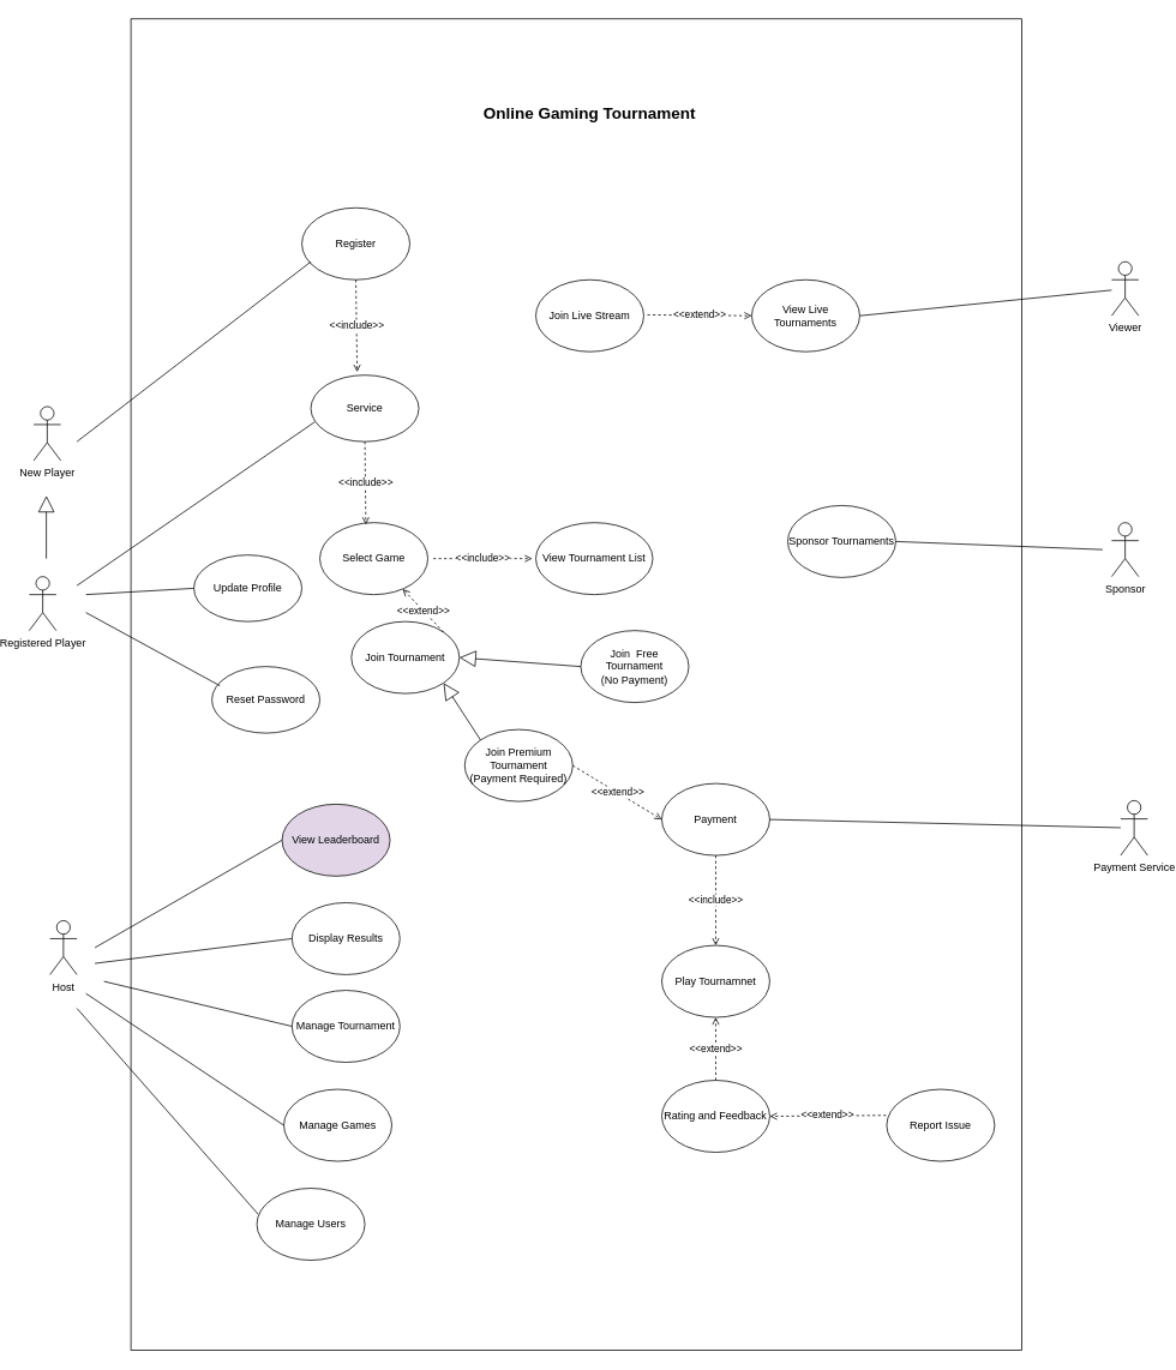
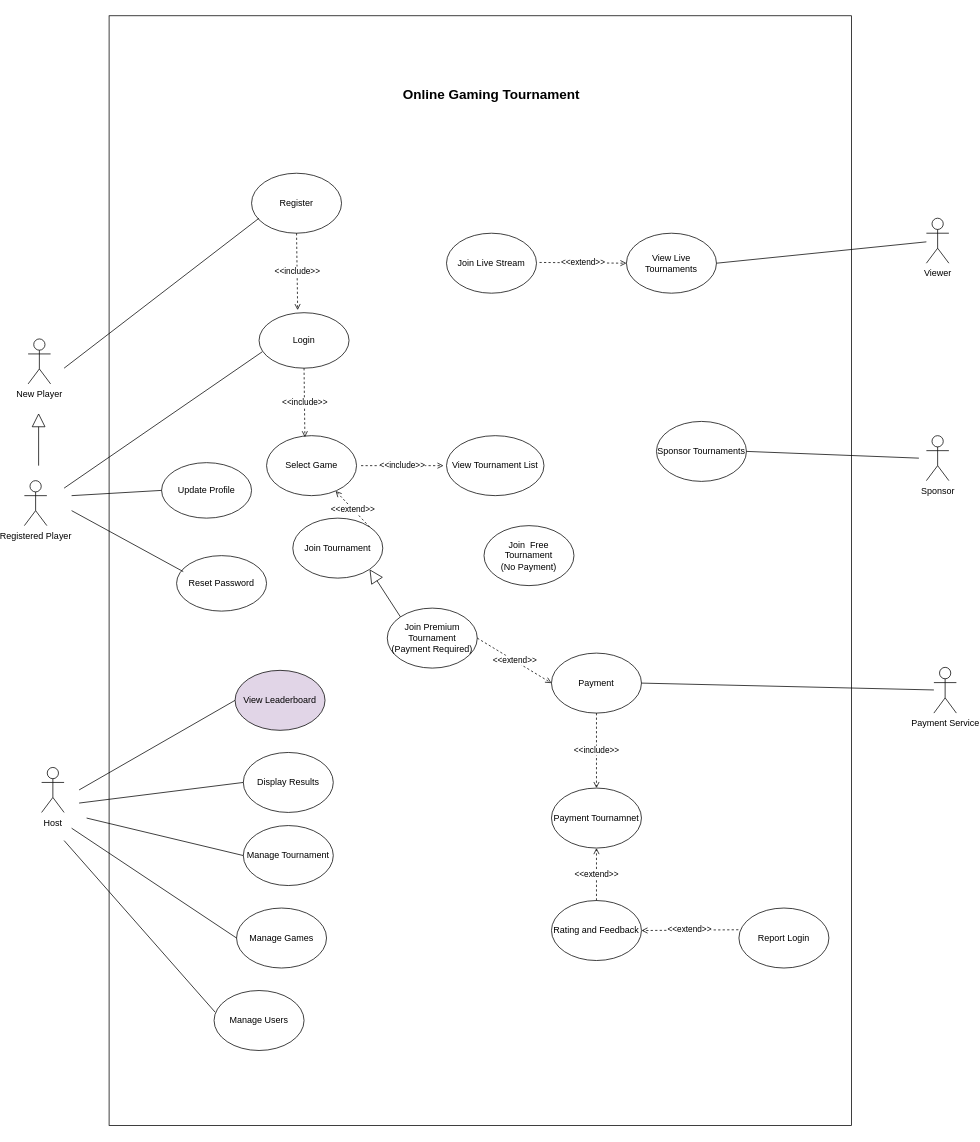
  <mxCell id="0" />
  <mxCell id="1" parent="0" />
  <mxCell id="2" value="" style="rounded=0;whiteSpace=wrap;html=1;" parent="1" vertex="1"><mxGeometry x="133" y="20" width="990" height="1480" as="geometry" /></mxCell>
  <mxCell id="3" value="Host" style="shape=umlActor;verticalLabelPosition=bottom;verticalAlign=top;html=1;outlineConnect=0;" parent="1" vertex="1"><mxGeometry x="43" y="1022.5" width="30" height="60" as="geometry" /></mxCell>
  <mxCell id="4" value="Sponsor" style="shape=umlActor;verticalLabelPosition=bottom;verticalAlign=top;html=1;outlineConnect=0;" parent="1" vertex="1"><mxGeometry x="1223" y="580" width="30" height="60" as="geometry" /></mxCell>
  <mxCell id="5" value="Register" style="ellipse;whiteSpace=wrap;html=1;strokeWidth=1;" parent="1" vertex="1"><mxGeometry x="323" y="230" width="120" height="80" as="geometry" /></mxCell>
- <mxCell id="6" value="Service" style="ellipse;whiteSpace=wrap;html=1;strokeWidth=1;" parent="1" vertex="1"><mxGeometry x="333" y="416" width="120" height="74" as="geometry" /></mxCell>
+ <mxCell id="6" value="Login" style="ellipse;whiteSpace=wrap;html=1;strokeWidth=1;" parent="1" vertex="1"><mxGeometry x="333" y="416" width="120" height="74" as="geometry" /></mxCell>
  <mxCell id="7" value="View Tournament List" style="ellipse;whiteSpace=wrap;html=1;strokeWidth=1;" parent="1" vertex="1"><mxGeometry x="583" y="580" width="130" height="80" as="geometry" /></mxCell>
  <mxCell id="8" value="Manage Tournament" style="ellipse;whiteSpace=wrap;html=1;strokeWidth=1;" parent="1" vertex="1"><mxGeometry x="312" y="1100" width="120" height="80" as="geometry" /></mxCell>
  <mxCell id="9" value="Manage Games" style="ellipse;whiteSpace=wrap;html=1;strokeWidth=1;" parent="1" vertex="1"><mxGeometry x="303" y="1210" width="120" height="80" as="geometry" /></mxCell>
  <mxCell id="10" value="Manage Users" style="ellipse;whiteSpace=wrap;html=1;strokeWidth=1;" parent="1" vertex="1"><mxGeometry x="273" y="1320" width="120" height="80" as="geometry" /></mxCell>
  <mxCell id="11" value="Sponsor Tournaments" style="ellipse;whiteSpace=wrap;html=1;strokeWidth=1;" parent="1" vertex="1"><mxGeometry x="863" y="561" width="120" height="80" as="geometry" /></mxCell>
  <mxCell id="12" value="View Leaderboard" style="ellipse;whiteSpace=wrap;html=1;strokeWidth=1;fillColor=#e1d5e7;" parent="1" vertex="1"><mxGeometry x="301" y="893" width="120" height="80" as="geometry" /></mxCell>
  <mxCell id="13" value="Viewer" style="shape=umlActor;verticalLabelPosition=bottom;verticalAlign=top;html=1;outlineConnect=0;" parent="1" vertex="1"><mxGeometry x="1223" y="290" width="30" height="60" as="geometry" /></mxCell>
  <mxCell id="14" value="Registered Player" style="shape=umlActor;verticalLabelPosition=bottom;verticalAlign=top;html=1;outlineConnect=0;" parent="1" vertex="1"><mxGeometry x="20" y="640" width="30" height="60" as="geometry" /></mxCell>
  <mxCell id="15" value="" style="endArrow=block;endSize=16;endFill=0;html=1;rounded=0;" parent="1" edge="1"><mxGeometry width="160" relative="1" as="geometry"><mxPoint x="39" y="620" as="sourcePoint" /><mxPoint x="39" y="550" as="targetPoint" /></mxGeometry></mxCell>
  <mxCell id="16" value="" style="endArrow=none;html=1;rounded=0;entryX=0.036;entryY=0.704;entryDx=0;entryDy=0;entryPerimeter=0;" parent="1" target="6" edge="1"><mxGeometry width="50" height="50" relative="1" as="geometry"><mxPoint x="73" y="650" as="sourcePoint" /><mxPoint x="273" y="470" as="targetPoint" /></mxGeometry></mxCell>
  <mxCell id="17" value="" style="endArrow=none;html=1;rounded=0;entryX=0;entryY=0.5;entryDx=0;entryDy=0;" parent="1" target="8" edge="1"><mxGeometry width="50" height="50" relative="1" as="geometry"><mxPoint x="103" y="1090" as="sourcePoint" /><mxPoint x="301.12" y="1127.5" as="targetPoint" /></mxGeometry></mxCell>
  <mxCell id="18" value="Select Game" style="ellipse;whiteSpace=wrap;html=1;strokeWidth=1;" parent="1" vertex="1"><mxGeometry x="343" y="580" width="120" height="80" as="geometry" /></mxCell>
  <mxCell id="19" value="" style="endArrow=none;html=1;rounded=0;entryX=0;entryY=0.5;entryDx=0;entryDy=0;" parent="1" target="9" edge="1"><mxGeometry width="50" height="50" relative="1" as="geometry"><mxPoint x="83" y="1103.5" as="sourcePoint" /><mxPoint x="293" y="1223.5" as="targetPoint" /></mxGeometry></mxCell>
  <mxCell id="20" value="Join Tournament" style="ellipse;whiteSpace=wrap;html=1;strokeWidth=1;" parent="1" vertex="1"><mxGeometry x="378" y="690" width="120" height="80" as="geometry" /></mxCell>
  <mxCell id="21" value="" style="endArrow=none;html=1;rounded=0;entryX=0;entryY=0.5;entryDx=0;entryDy=0;" parent="1" target="12" edge="1"><mxGeometry width="50" height="50" relative="1" as="geometry"><mxPoint x="93" y="1052.5" as="sourcePoint" /><mxPoint x="303" y="1002.5" as="targetPoint" /></mxGeometry></mxCell>
  <mxCell id="22" value="" style="endArrow=none;html=1;rounded=0;entryX=0.083;entryY=0.75;entryDx=0;entryDy=0;entryPerimeter=0;" parent="1" target="5" edge="1"><mxGeometry width="50" height="50" relative="1" as="geometry"><mxPoint x="73" y="490" as="sourcePoint" /><mxPoint x="263" y="350" as="targetPoint" /></mxGeometry></mxCell>
  <mxCell id="23" value="New Player" style="shape=umlActor;verticalLabelPosition=bottom;verticalAlign=top;html=1;outlineConnect=0;" parent="1" vertex="1"><mxGeometry x="25" y="451" width="30" height="60" as="geometry" /></mxCell>
  <mxCell id="24" value="" style="endArrow=none;html=1;rounded=0;exitX=1;exitY=0.5;exitDx=0;exitDy=0;" parent="1" source="11" edge="1"><mxGeometry width="50" height="50" relative="1" as="geometry"><mxPoint x="894.72" y="750" as="sourcePoint" /><mxPoint x="1213" y="610" as="targetPoint" /></mxGeometry></mxCell>
  <mxCell id="25" value="&lt;font style=&quot;font-size: 18px;&quot;&gt;&lt;b&gt;Online Gaming Tournament&lt;/b&gt;&lt;/font&gt;" style="text;html=1;align=center;verticalAlign=middle;whiteSpace=wrap;rounded=0;" parent="1" vertex="1"><mxGeometry x="468" y="110" width="350" height="30" as="geometry" /></mxCell>
  <mxCell id="26" value="Payment" style="ellipse;whiteSpace=wrap;html=1;strokeWidth=1;" parent="1" vertex="1"><mxGeometry x="723" y="870" width="120" height="80" as="geometry" /></mxCell>
  <mxCell id="27" value="Payment Service" style="shape=umlActor;verticalLabelPosition=bottom;verticalAlign=top;html=1;outlineConnect=0;" parent="1" vertex="1"><mxGeometry x="1233" y="889" width="30" height="61" as="geometry" /></mxCell>
  <mxCell id="28" value="" style="endArrow=none;html=1;rounded=0;exitX=1;exitY=0.5;exitDx=0;exitDy=0;" parent="1" source="26" target="27" edge="1"><mxGeometry width="50" height="50" relative="1" as="geometry"><mxPoint x="618.5" y="912" as="sourcePoint" /><mxPoint x="873" y="1005" as="targetPoint" /></mxGeometry></mxCell>
  <mxCell id="29" value="&amp;lt;&amp;lt;include&amp;gt;&amp;gt;" style="endArrow=open;dashed=1;html=1;endFill=0;rounded=0;exitX=0.5;exitY=1;exitDx=0;exitDy=0;entryX=0.429;entryY=-0.047;entryDx=0;entryDy=0;entryPerimeter=0;" parent="1" source="5" target="6" edge="1"><mxGeometry width="50" height="50" relative="1" as="geometry"><mxPoint x="338.88" y="365.4" as="sourcePoint" /><mxPoint x="336.64" y="412.6" as="targetPoint" /></mxGeometry></mxCell>
  <mxCell id="30" value="&amp;lt;&amp;lt;include&amp;gt;&amp;gt;" style="endArrow=open;dashed=1;html=1;endFill=0;rounded=0;exitX=0.5;exitY=1;exitDx=0;exitDy=0;entryX=0.426;entryY=0.03;entryDx=0;entryDy=0;entryPerimeter=0;" parent="1" source="6" edge="1"><mxGeometry width="50" height="50" relative="1" as="geometry"><mxPoint x="346" y="490" as="sourcePoint" /><mxPoint x="394.12" y="582.1" as="targetPoint" /></mxGeometry></mxCell>
- <mxCell id="31" value="Play Tournamnet" style="ellipse;whiteSpace=wrap;html=1;strokeWidth=1;" parent="1" vertex="1"><mxGeometry x="723" y="1050" width="120" height="80" as="geometry" /></mxCell>
+ <mxCell id="31" value="Payment Tournamnet" style="ellipse;whiteSpace=wrap;html=1;strokeWidth=1;" parent="1" vertex="1"><mxGeometry x="723" y="1050" width="120" height="80" as="geometry" /></mxCell>
  <mxCell id="32" value="&amp;lt;&amp;lt;include&amp;gt;&amp;gt;" style="endArrow=open;dashed=1;html=1;endFill=0;rounded=0;exitX=0.5;exitY=1;exitDx=0;exitDy=0;" parent="1" source="26" edge="1"><mxGeometry width="50" height="50" relative="1" as="geometry"><mxPoint x="793" y="1130" as="sourcePoint" /><mxPoint x="783" y="1050" as="targetPoint" /></mxGeometry></mxCell>
  <mxCell id="33" value="View Live Tournaments" style="ellipse;whiteSpace=wrap;html=1;strokeWidth=1;" parent="1" vertex="1"><mxGeometry x="823" y="310" width="120" height="80" as="geometry" /></mxCell>
  <mxCell id="34" value="" style="endArrow=none;html=1;rounded=0;exitX=1;exitY=0.5;exitDx=0;exitDy=0;" parent="1" source="33" target="13" edge="1"><mxGeometry width="50" height="50" relative="1" as="geometry"><mxPoint x="238" y="501" as="sourcePoint" /><mxPoint x="978" y="361" as="targetPoint" /></mxGeometry></mxCell>
  <mxCell id="35" value="Join Live Stream" style="ellipse;whiteSpace=wrap;html=1;strokeWidth=1;" parent="1" vertex="1"><mxGeometry x="583" y="310" width="120" height="80" as="geometry" /></mxCell>
  <mxCell id="36" value="&lt;div&gt;&amp;lt;&amp;lt;extend&amp;gt;&amp;gt;&lt;/div&gt;" style="endArrow=open;dashed=1;html=1;endFill=0;rounded=0;exitX=-0.006;exitY=0.362;exitDx=0;exitDy=0;exitPerimeter=0;entryX=1;entryY=0.5;entryDx=0;entryDy=0;" parent="1" source="37" target="49" edge="1"><mxGeometry width="50" height="50" relative="1" as="geometry"><mxPoint x="910" y="1289" as="sourcePoint" /><mxPoint x="853" y="1260" as="targetPoint" /></mxGeometry></mxCell>
- <mxCell id="37" value="Report Issue" style="ellipse;whiteSpace=wrap;html=1;strokeWidth=1;" parent="1" vertex="1"><mxGeometry x="973" y="1210" width="120" height="80" as="geometry" /></mxCell>
+ <mxCell id="37" value="Report Login" style="ellipse;whiteSpace=wrap;html=1;strokeWidth=1;" parent="1" vertex="1"><mxGeometry x="973" y="1210" width="120" height="80" as="geometry" /></mxCell>
  <mxCell id="38" value="Update Profile" style="ellipse;whiteSpace=wrap;html=1;strokeWidth=1;" parent="1" vertex="1"><mxGeometry x="203" y="616" width="120" height="74" as="geometry" /></mxCell>
  <mxCell id="39" value="Reset Password" style="ellipse;whiteSpace=wrap;html=1;strokeWidth=1;" parent="1" vertex="1"><mxGeometry x="223" y="740" width="120" height="74" as="geometry" /></mxCell>
  <mxCell id="40" value="" style="endArrow=none;html=1;rounded=0;entryX=0;entryY=0.5;entryDx=0;entryDy=0;" parent="1" target="38" edge="1"><mxGeometry width="50" height="50" relative="1" as="geometry"><mxPoint x="83" y="660" as="sourcePoint" /><mxPoint x="283" y="630" as="targetPoint" /></mxGeometry></mxCell>
  <mxCell id="41" value="" style="endArrow=none;html=1;rounded=0;entryX=0.074;entryY=0.288;entryDx=0;entryDy=0;entryPerimeter=0;" parent="1" target="39" edge="1"><mxGeometry width="50" height="50" relative="1" as="geometry"><mxPoint x="83" y="680" as="sourcePoint" /><mxPoint x="192" y="653" as="targetPoint" /></mxGeometry></mxCell>
  <mxCell id="42" value="" style="endArrow=none;html=1;rounded=0;entryX=0.012;entryY=0.361;entryDx=0;entryDy=0;entryPerimeter=0;" parent="1" edge="1" target="10"><mxGeometry width="50" height="50" relative="1" as="geometry"><mxPoint x="73" y="1120" as="sourcePoint" /><mxPoint x="259" y="1524" as="targetPoint" /></mxGeometry></mxCell>
  <mxCell id="43" value="Display Results" style="ellipse;whiteSpace=wrap;html=1;strokeWidth=1;" parent="1" vertex="1"><mxGeometry x="312" y="1002.5" width="120" height="80" as="geometry" /></mxCell>
  <mxCell id="44" value="" style="endArrow=none;html=1;rounded=0;entryX=0;entryY=0.5;entryDx=0;entryDy=0;" parent="1" target="43" edge="1"><mxGeometry width="50" height="50" relative="1" as="geometry"><mxPoint x="93" y="1070" as="sourcePoint" /><mxPoint x="311" y="1118.5" as="targetPoint" /></mxGeometry></mxCell>
  <mxCell id="45" value="Join&amp;nbsp; Free Tournament&lt;br&gt;(No Payment)" style="ellipse;whiteSpace=wrap;html=1;strokeWidth=1;" parent="1" vertex="1"><mxGeometry x="633" y="700" width="120" height="80" as="geometry" /></mxCell>
  <mxCell id="46" value="Join Premium Tournament&lt;br&gt;(Payment Required)" style="ellipse;whiteSpace=wrap;html=1;strokeWidth=1;" parent="1" vertex="1"><mxGeometry x="504" y="810" width="120" height="80" as="geometry" /></mxCell>
- <mxCell id="47" value="" style="endArrow=block;endSize=16;endFill=0;html=1;rounded=0;entryX=1;entryY=0.5;entryDx=0;entryDy=0;exitX=0;exitY=0.5;exitDx=0;exitDy=0;" parent="1" source="45" target="20" edge="1"><mxGeometry width="160" relative="1" as="geometry"><mxPoint x="549" y="680" as="sourcePoint" /><mxPoint x="463" y="730" as="targetPoint" /></mxGeometry></mxCell>
  <mxCell id="48" value="" style="endArrow=block;endSize=16;endFill=0;html=1;rounded=0;entryX=1;entryY=1;entryDx=0;entryDy=0;exitX=0;exitY=0;exitDx=0;exitDy=0;" parent="1" source="46" target="20" edge="1"><mxGeometry width="160" relative="1" as="geometry"><mxPoint x="416" y="620" as="sourcePoint" /><mxPoint x="371" y="650" as="targetPoint" /></mxGeometry></mxCell>
  <mxCell id="49" value="Rating and Feedback" style="ellipse;whiteSpace=wrap;html=1;strokeWidth=1;" parent="1" vertex="1"><mxGeometry x="723" y="1200" width="120" height="80" as="geometry" /></mxCell>
  <mxCell id="50" value="&lt;div&gt;&amp;lt;&amp;lt;extend&amp;gt;&amp;gt;&lt;/div&gt;" style="endArrow=open;dashed=1;html=1;endFill=0;rounded=0;entryX=0.5;entryY=1;entryDx=0;entryDy=0;exitX=0.5;exitY=0;exitDx=0;exitDy=0;" parent="1" source="49" edge="1" target="31"><mxGeometry width="50" height="50" relative="1" as="geometry"><mxPoint x="840.52" y="1441" as="sourcePoint" /><mxPoint x="773" y="1290" as="targetPoint" /></mxGeometry></mxCell>
  <mxCell id="51" value="&lt;div&gt;&amp;lt;&amp;lt;extend&amp;gt;&amp;gt;&lt;/div&gt;" style="endArrow=open;dashed=1;html=1;endFill=0;rounded=0;entryX=0;entryY=0.5;entryDx=0;entryDy=0;" edge="1" parent="1" target="33"><mxGeometry width="50" height="50" relative="1" as="geometry"><mxPoint x="707" y="349" as="sourcePoint" /><mxPoint x="817" y="349" as="targetPoint" /></mxGeometry></mxCell>
  <mxCell id="52" value="&amp;lt;&amp;lt;include&amp;gt;&amp;gt;" style="endArrow=open;dashed=1;html=1;endFill=0;rounded=0;" edge="1" parent="1"><mxGeometry width="50" height="50" relative="1" as="geometry"><mxPoint x="469" y="620" as="sourcePoint" /><mxPoint x="579" y="620" as="targetPoint" /></mxGeometry></mxCell>
  <mxCell id="53" value="&lt;div&gt;&amp;lt;&amp;lt;extend&amp;gt;&amp;gt;&lt;/div&gt;" style="endArrow=open;dashed=1;html=1;endFill=0;rounded=0;entryX=0;entryY=0.5;entryDx=0;entryDy=0;exitX=1;exitY=0.5;exitDx=0;exitDy=0;" edge="1" parent="1" source="46" target="26"><mxGeometry width="50" height="50" relative="1" as="geometry"><mxPoint x="613" y="860" as="sourcePoint" /><mxPoint x="723" y="860" as="targetPoint" /></mxGeometry></mxCell>
  <mxCell id="54" value="&lt;div&gt;&amp;lt;&amp;lt;extend&amp;gt;&amp;gt;&lt;/div&gt;" style="endArrow=open;dashed=1;html=1;endFill=0;rounded=0;exitX=1;exitY=0;exitDx=0;exitDy=0;" edge="1" parent="1" source="20" target="18"><mxGeometry width="50" height="50" relative="1" as="geometry"><mxPoint x="453" y="690" as="sourcePoint" /><mxPoint x="513" y="720" as="targetPoint" /></mxGeometry></mxCell>
